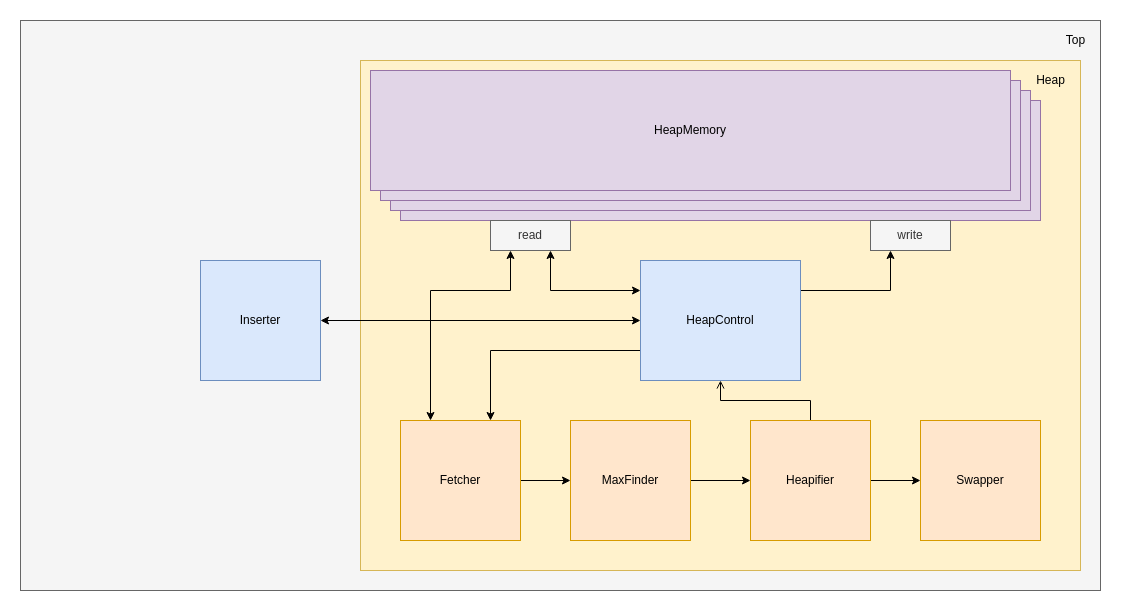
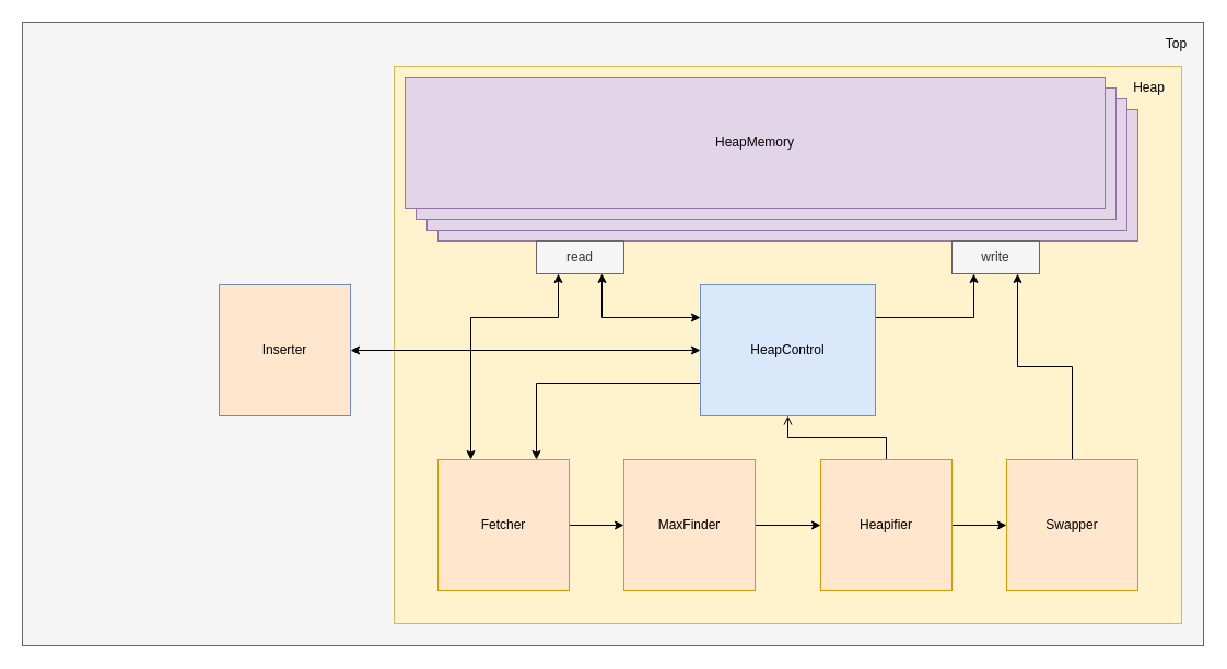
  <mxCell id="0" />
  <mxCell id="1" parent="0" />
  <mxCell id="2" value="" style="rounded=0;whiteSpace=wrap;html=1;fillColor=#f5f5f5;fontColor=#333333;strokeColor=#666666;" vertex="1" parent="1"><mxGeometry x="20" y="20" width="1080" height="570" as="geometry" /></mxCell>
  <mxCell id="3" value="" style="rounded=0;whiteSpace=wrap;html=1;fillColor=#fff2cc;strokeColor=#d6b656;" vertex="1" parent="1"><mxGeometry x="360" y="60" width="720" height="510" as="geometry" /></mxCell>
  <mxCell id="4" style="edgeStyle=orthogonalEdgeStyle;rounded=0;orthogonalLoop=1;jettySize=auto;html=1;exitX=0;exitY=0.25;exitDx=0;exitDy=0;entryX=0.75;entryY=1;entryDx=0;entryDy=0;startArrow=classic;startFill=1;" edge="1" parent="1" source="8" target="20"><mxGeometry relative="1" as="geometry" /></mxCell>
  <mxCell id="5" style="edgeStyle=orthogonalEdgeStyle;rounded=0;orthogonalLoop=1;jettySize=auto;html=1;exitX=0;exitY=0.5;exitDx=0;exitDy=0;entryX=1;entryY=0.5;entryDx=0;entryDy=0;startArrow=classic;startFill=1;" edge="1" parent="1" source="8" target="22"><mxGeometry relative="1" as="geometry"><mxPoint x="360" y="320.095" as="targetPoint" /></mxGeometry></mxCell>
  <mxCell id="6" style="edgeStyle=orthogonalEdgeStyle;rounded=0;orthogonalLoop=1;jettySize=auto;html=1;exitX=0;exitY=0.75;exitDx=0;exitDy=0;entryX=0.75;entryY=0;entryDx=0;entryDy=0;" edge="1" parent="1" source="8" target="11"><mxGeometry relative="1" as="geometry" /></mxCell>
  <mxCell id="7" style="edgeStyle=orthogonalEdgeStyle;rounded=0;orthogonalLoop=1;jettySize=auto;html=1;exitX=1;exitY=0.25;exitDx=0;exitDy=0;entryX=0.25;entryY=1;entryDx=0;entryDy=0;" edge="1" parent="1" source="8" target="27"><mxGeometry relative="1" as="geometry" /></mxCell>
  <mxCell id="8" value="HeapControl" style="rounded=0;whiteSpace=wrap;html=1;fillColor=#dae8fc;strokeColor=#6c8ebf;" vertex="1" parent="1"><mxGeometry x="640" y="260" width="160" height="120" as="geometry" /></mxCell>
  <mxCell id="9" style="edgeStyle=orthogonalEdgeStyle;rounded=0;orthogonalLoop=1;jettySize=auto;html=1;exitX=0.25;exitY=0;exitDx=0;exitDy=0;entryX=0.25;entryY=1;entryDx=0;entryDy=0;startArrow=classic;startFill=1;" edge="1" parent="1" source="11" target="20"><mxGeometry relative="1" as="geometry"><Array as="points"><mxPoint x="430" y="290" /><mxPoint x="510" y="290" /></Array></mxGeometry></mxCell>
  <mxCell id="10" style="edgeStyle=orthogonalEdgeStyle;rounded=0;orthogonalLoop=1;jettySize=auto;html=1;exitX=1;exitY=0.5;exitDx=0;exitDy=0;entryX=0;entryY=0.5;entryDx=0;entryDy=0;" edge="1" parent="1" source="11" target="13"><mxGeometry relative="1" as="geometry" /></mxCell>
  <mxCell id="11" value="Fetcher" style="rounded=0;whiteSpace=wrap;html=1;fillColor=#ffe6cc;strokeColor=#d79b00;" vertex="1" parent="1"><mxGeometry x="400" y="420" width="120" height="120" as="geometry" /></mxCell>
  <mxCell id="12" style="edgeStyle=orthogonalEdgeStyle;rounded=0;orthogonalLoop=1;jettySize=auto;html=1;exitX=1;exitY=0.5;exitDx=0;exitDy=0;entryX=0;entryY=0.5;entryDx=0;entryDy=0;" edge="1" parent="1" source="13" target="16"><mxGeometry relative="1" as="geometry" /></mxCell>
  <mxCell id="13" value="MaxFinder" style="rounded=0;whiteSpace=wrap;html=1;fillColor=#ffe6cc;strokeColor=#d79b00;" vertex="1" parent="1"><mxGeometry x="570" y="420" width="120" height="120" as="geometry" /></mxCell>
  <mxCell id="14" style="edgeStyle=orthogonalEdgeStyle;rounded=0;orthogonalLoop=1;jettySize=auto;html=1;exitX=0.5;exitY=0;exitDx=0;exitDy=0;entryX=0.5;entryY=1;entryDx=0;entryDy=0;endArrow=open;" edge="1" parent="1" source="16" target="8"><mxGeometry relative="1" as="geometry" /></mxCell>
  <mxCell id="15" style="edgeStyle=orthogonalEdgeStyle;rounded=0;orthogonalLoop=1;jettySize=auto;html=1;exitX=1;exitY=0.5;exitDx=0;exitDy=0;entryX=0;entryY=0.5;entryDx=0;entryDy=0;" edge="1" parent="1" source="16" target="18"><mxGeometry relative="1" as="geometry" /></mxCell>
  <mxCell id="16" value="Heapifier" style="rounded=0;whiteSpace=wrap;html=1;fillColor=#ffe6cc;strokeColor=#d79b00;" vertex="1" parent="1"><mxGeometry x="750" y="420" width="120" height="120" as="geometry" /></mxCell>
+ <mxCell id="17" style="edgeStyle=orthogonalEdgeStyle;rounded=0;orthogonalLoop=1;jettySize=auto;html=1;exitX=0.5;exitY=0;exitDx=0;exitDy=0;entryX=0.75;entryY=1;entryDx=0;entryDy=0;" edge="1" parent="1" source="18" target="27"><mxGeometry relative="1" as="geometry" /></mxCell>
  <mxCell id="18" value="Swapper" style="rounded=0;whiteSpace=wrap;html=1;fillColor=#ffe6cc;strokeColor=#d79b00;" vertex="1" parent="1"><mxGeometry x="920" y="420" width="120" height="120" as="geometry" /></mxCell>
  <mxCell id="19" value="HeapMemory" style="rounded=0;whiteSpace=wrap;html=1;fillColor=#e1d5e7;strokeColor=#9673a6;" vertex="1" parent="1"><mxGeometry x="400" y="100" width="640" height="120" as="geometry" /></mxCell>
  <mxCell id="20" value="read" style="rounded=0;whiteSpace=wrap;html=1;fillColor=#f5f5f5;fontColor=#333333;strokeColor=#666666;" vertex="1" parent="1"><mxGeometry x="490" y="220" width="80" height="30" as="geometry" /></mxCell>
  <mxCell id="21" value="Heap" style="text;html=1;align=center;verticalAlign=middle;resizable=0;points=[];autosize=1;strokeColor=none;fillColor=none;" vertex="1" parent="1"><mxGeometry x="1030" y="70" width="40" height="20" as="geometry" /></mxCell>
- <mxCell id="22" value="Inserter" style="rounded=0;whiteSpace=wrap;html=1;fillColor=#dae8fc;strokeColor=#6c8ebf;" vertex="1" parent="1"><mxGeometry x="200" y="260" width="120" height="120" as="geometry" /></mxCell>
+ <mxCell id="22" value="Inserter" style="rounded=0;whiteSpace=wrap;html=1;fillColor=#ffe6cc;strokeColor=#6c8ebf;" vertex="1" parent="1"><mxGeometry x="200" y="260" width="120" height="120" as="geometry" /></mxCell>
  <mxCell id="23" value="Top" style="text;html=1;align=center;verticalAlign=middle;resizable=0;points=[];autosize=1;strokeColor=none;fillColor=none;" vertex="1" parent="1"><mxGeometry x="1060" y="30" width="30" height="20" as="geometry" /></mxCell>
  <mxCell id="24" value="HeapMemory" style="rounded=0;whiteSpace=wrap;html=1;fillColor=#e1d5e7;strokeColor=#9673a6;" vertex="1" parent="1"><mxGeometry x="390" y="90" width="640" height="120" as="geometry" /></mxCell>
  <mxCell id="25" value="HeapMemory" style="rounded=0;whiteSpace=wrap;html=1;fillColor=#e1d5e7;strokeColor=#9673a6;" vertex="1" parent="1"><mxGeometry x="380" y="80" width="640" height="120" as="geometry" /></mxCell>
  <mxCell id="26" value="HeapMemory" style="rounded=0;whiteSpace=wrap;html=1;fillColor=#e1d5e7;strokeColor=#9673a6;" vertex="1" parent="1"><mxGeometry x="370" y="70" width="640" height="120" as="geometry" /></mxCell>
  <mxCell id="27" value="write" style="rounded=0;whiteSpace=wrap;html=1;fillColor=#f5f5f5;fontColor=#333333;strokeColor=#666666;" vertex="1" parent="1"><mxGeometry x="870" y="220" width="80" height="30" as="geometry" /></mxCell>
